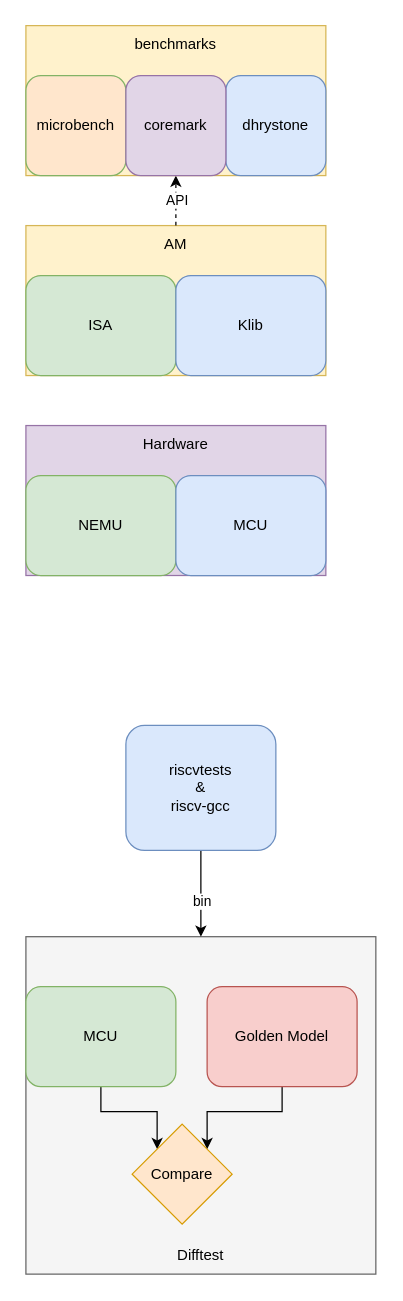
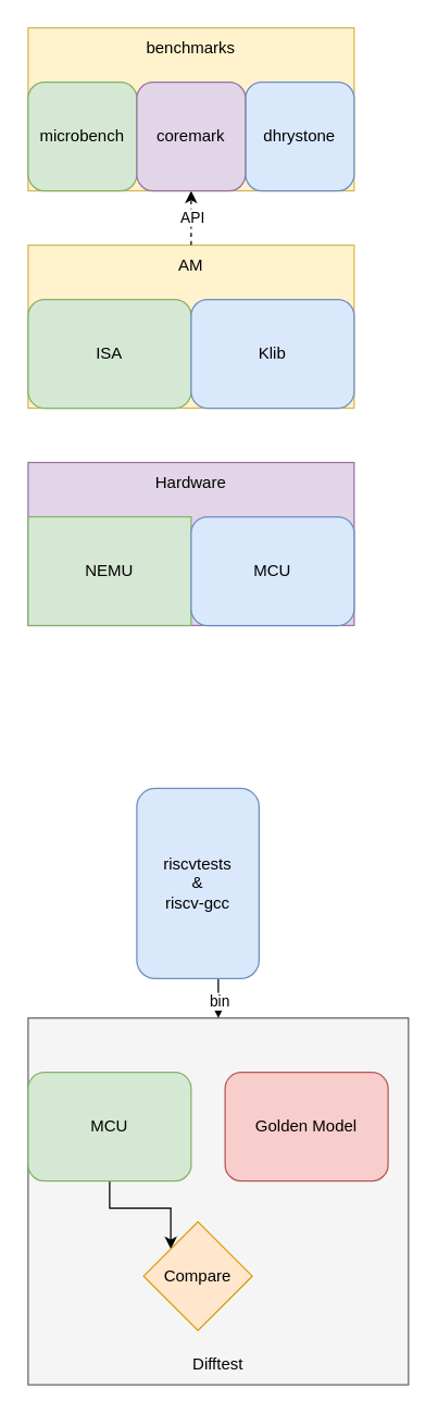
  <mxCell id="0" />
  <mxCell id="1" parent="0" />
  <mxCell id="2" value="" style="rounded=0;whiteSpace=wrap;html=1;fillColor=#fff2cc;strokeColor=#d6b656;" vertex="1" parent="1"><mxGeometry x="20" y="180" width="240" height="120" as="geometry" /></mxCell>
  <mxCell id="3" value="ISA" style="rounded=1;whiteSpace=wrap;html=1;fillColor=#d5e8d4;strokeColor=#82b366;" vertex="1" parent="1"><mxGeometry x="20" y="220" width="120" height="80" as="geometry" /></mxCell>
  <mxCell id="4" value="Klib" style="rounded=1;whiteSpace=wrap;html=1;fillColor=#dae8fc;strokeColor=#6c8ebf;" vertex="1" parent="1"><mxGeometry x="140" y="220" width="120" height="80" as="geometry" /></mxCell>
  <mxCell id="5" value="" style="rounded=0;whiteSpace=wrap;html=1;fillColor=#e1d5e7;strokeColor=#9673a6;" vertex="1" parent="1"><mxGeometry x="20" y="340" width="240" height="120" as="geometry" /></mxCell>
- <mxCell id="6" value="NEMU" style="rounded=1;whiteSpace=wrap;html=1;fillColor=#d5e8d4;strokeColor=#82b366;" vertex="1" parent="1"><mxGeometry x="20" y="380" width="120" height="80" as="geometry" /></mxCell>
+ <mxCell id="6" value="NEMU" style="whiteSpace=wrap;html=1;fillColor=#d5e8d4;strokeColor=#82b366;rounded=0;" vertex="1" parent="1"><mxGeometry x="20" y="380" width="120" height="80" as="geometry" /></mxCell>
  <mxCell id="7" value="MCU" style="rounded=1;whiteSpace=wrap;html=1;fillColor=#dae8fc;strokeColor=#6c8ebf;" vertex="1" parent="1"><mxGeometry x="140" y="380" width="120" height="80" as="geometry" /></mxCell>
  <mxCell id="8" style="edgeStyle=orthogonalEdgeStyle;rounded=0;orthogonalLoop=1;jettySize=auto;html=1;exitX=0.5;exitY=0;exitDx=0;exitDy=0;entryX=0.5;entryY=1;entryDx=0;entryDy=0;dashed=1;" edge="1" parent="1" source="10" target="16"><mxGeometry relative="1" as="geometry" /></mxCell>
  <mxCell id="9" value="API" style="edgeLabel;html=1;align=center;verticalAlign=middle;resizable=0;points=[];" vertex="1" connectable="0" parent="8"><mxGeometry x="0.025" relative="1" as="geometry"><mxPoint as="offset" /></mxGeometry></mxCell>
  <mxCell id="10" value="AM" style="text;html=1;strokeColor=none;fillColor=none;align=center;verticalAlign=middle;whiteSpace=wrap;rounded=0;" vertex="1" parent="1"><mxGeometry x="110" y="180" width="60" height="30" as="geometry" /></mxCell>
  <mxCell id="11" value="Hardware" style="text;html=1;strokeColor=none;fillColor=none;align=center;verticalAlign=middle;whiteSpace=wrap;rounded=0;" vertex="1" parent="1"><mxGeometry x="110" y="340" width="60" height="30" as="geometry" /></mxCell>
  <mxCell id="12" value="" style="rounded=0;whiteSpace=wrap;html=1;fillColor=#fff2cc;strokeColor=#d6b656;" vertex="1" parent="1"><mxGeometry x="20" y="20" width="240" height="120" as="geometry" /></mxCell>
- <mxCell id="13" value="microbench" style="rounded=1;whiteSpace=wrap;html=1;fillColor=#ffe6cc;strokeColor=#82b366;" vertex="1" parent="1"><mxGeometry x="20" y="60" width="80" height="80" as="geometry" /></mxCell>
+ <mxCell id="13" value="microbench" style="rounded=1;whiteSpace=wrap;html=1;fillColor=#d5e8d4;strokeColor=#82b366;" vertex="1" parent="1"><mxGeometry x="20" y="60" width="80" height="80" as="geometry" /></mxCell>
  <mxCell id="14" value="dhrystone" style="rounded=1;whiteSpace=wrap;html=1;fillColor=#dae8fc;strokeColor=#6c8ebf;" vertex="1" parent="1"><mxGeometry x="180" y="60" width="80" height="80" as="geometry" /></mxCell>
  <mxCell id="15" value="benchmarks" style="text;html=1;strokeColor=none;fillColor=none;align=center;verticalAlign=middle;whiteSpace=wrap;rounded=0;" vertex="1" parent="1"><mxGeometry x="110" y="20" width="60" height="30" as="geometry" /></mxCell>
  <mxCell id="16" value="coremark" style="rounded=1;whiteSpace=wrap;html=1;fillColor=#e1d5e7;strokeColor=#9673a6;" vertex="1" parent="1"><mxGeometry x="100" y="60" width="80" height="80" as="geometry" /></mxCell>
  <mxCell id="17" value="" style="rounded=0;whiteSpace=wrap;html=1;fillColor=#f5f5f5;fontColor=#333333;strokeColor=#666666;" vertex="1" parent="1"><mxGeometry x="20" y="749" width="280" height="270" as="geometry" /></mxCell>
  <mxCell id="18" style="edgeStyle=orthogonalEdgeStyle;rounded=0;orthogonalLoop=1;jettySize=auto;html=1;exitX=0.5;exitY=1;exitDx=0;exitDy=0;entryX=0;entryY=0;entryDx=0;entryDy=0;" edge="1" parent="1" source="19" target="22"><mxGeometry relative="1" as="geometry" /></mxCell>
  <mxCell id="19" value="MCU" style="rounded=1;whiteSpace=wrap;html=1;fillColor=#d5e8d4;strokeColor=#82b366;" vertex="1" parent="1"><mxGeometry x="20" y="789" width="120" height="80" as="geometry" /></mxCell>
- <mxCell id="20" style="edgeStyle=orthogonalEdgeStyle;rounded=0;orthogonalLoop=1;jettySize=auto;html=1;exitX=0.5;exitY=1;exitDx=0;exitDy=0;entryX=1;entryY=0;entryDx=0;entryDy=0;" edge="1" parent="1" source="21" target="22"><mxGeometry relative="1" as="geometry" /></mxCell>
  <mxCell id="21" value="Golden Model" style="rounded=1;whiteSpace=wrap;html=1;fillColor=#f8cecc;strokeColor=#b85450;" vertex="1" parent="1"><mxGeometry x="165" y="789" width="120" height="80" as="geometry" /></mxCell>
  <mxCell id="22" value="Compare" style="rhombus;whiteSpace=wrap;html=1;fillColor=#ffe6cc;strokeColor=#d79b00;" vertex="1" parent="1"><mxGeometry x="105" y="899" width="80" height="80" as="geometry" /></mxCell>
  <mxCell id="23" style="edgeStyle=orthogonalEdgeStyle;rounded=0;orthogonalLoop=1;jettySize=auto;html=1;exitX=0.5;exitY=1;exitDx=0;exitDy=0;entryX=0.5;entryY=0;entryDx=0;entryDy=0;" edge="1" parent="1" source="25" target="17"><mxGeometry relative="1" as="geometry" /></mxCell>
  <mxCell id="24" value="bin" style="edgeLabel;html=1;align=center;verticalAlign=middle;resizable=0;points=[];" vertex="1" connectable="0" parent="23"><mxGeometry x="-0.25" y="-3" relative="1" as="geometry"><mxPoint x="3" y="14" as="offset" /></mxGeometry></mxCell>
- <mxCell id="25" value="riscvtests&lt;br&gt;&amp;amp;&lt;br&gt;riscv-gcc" style="rounded=1;whiteSpace=wrap;html=1;fillColor=#dae8fc;strokeColor=#6c8ebf;" vertex="1" parent="1"><mxGeometry x="100" y="580" width="120" height="100" as="geometry" /></mxCell>
+ <mxCell id="25" value="riscvtests&lt;br&gt;&amp;amp;&lt;br&gt;riscv-gcc" style="rounded=1;whiteSpace=wrap;html=1;fillColor=#dae8fc;strokeColor=#6c8ebf;" vertex="1" parent="1"><mxGeometry x="100" y="580" width="90" height="140" as="geometry" /></mxCell>
  <mxCell id="26" value="Difftest" style="text;html=1;strokeColor=none;fillColor=none;align=center;verticalAlign=middle;whiteSpace=wrap;rounded=0;" vertex="1" parent="1"><mxGeometry x="130" y="989" width="60" height="30" as="geometry" /></mxCell>
